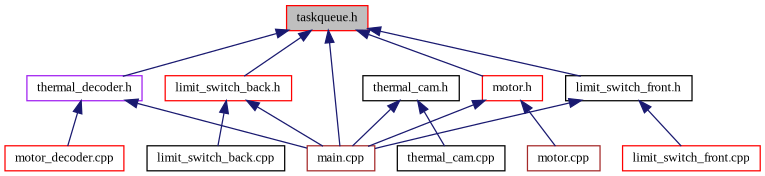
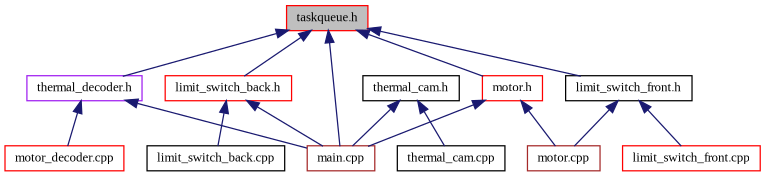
  digraph {
    fontname="Liberation Serif"
    node [color=red fillcolor=white fontname="Liberation Serif" fontsize=10 shape=record style=filled]
    edge [color=midnightblue dir=back fontname="Liberation Serif" fontsize=10 labelfontname=Helvetica labelfontsize=10 style=solid]
    n1 [fillcolor=grey75 fontcolor=black height=0.2 label="taskqueue.h" width=0.4]
    n2 [height=0.2 label="limit_switch_back.h" width=0.4]
    n3 [color=brown height=0.2 label="main.cpp" width=0.4]
    n4 [color=black height=0.2 label="limit_switch_front.h" width=0.4]
    n5 [height=0.2 label="motor.h" width=0.4]
    n6 [color=purple height=0.2 label="thermal_decoder.h" width=0.4]
    n7 [color=black height=0.2 label="limit_switch_back.cpp" width=0.4]
    n8 [height=0.2 label="limit_switch_front.cpp" width=0.4]
    n9 [color=brown height=0.2 label="motor.cpp" width=0.4]
    n10 [color=black height=0.2 label="thermal_cam.h" width=0.4]
    n11 [color=black height=0.2 label="thermal_cam.cpp" width=0.4]
    n12 [height=0.2 label="motor_decoder.cpp" width=0.4]
    n1 -> n2
    n1 -> n3
    n1 -> n4
    n1 -> n5
    n1 -> n6
    n2 -> n3
    n2 -> n7
-   n4 -> n3
+   n4 -> n9
    n4 -> n8
    n5 -> n3
    n5 -> n9
    n6 -> n3
    n6 -> n12
    n10 -> n3
    n10 -> n11
  }
